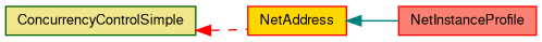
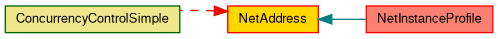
  digraph {
    rankdir=LR
    node [color=red fontname=FreeSans fontsize=10 shape=record style=filled]
    edge [dir=back fontname=FreeSans fontsize=10 labelfontname=FreeSans labelfontsize=10]
    n1 [color=darkgreen fillcolor=khaki height=0.2 label=ConcurrencyControlSimple width=0.4]
    n2 [fillcolor=gold height=0.2 label=NetAddress width=0.4]
    n3 [fillcolor=salmon height=0.2 label=NetInstanceProfile width=0.4]
-   n1 -> n2 [color=red style=dashed]
+   n2 -> n1 [color=red style=dashed]
    n2 -> n3 [color=teal style=solid]
  }
